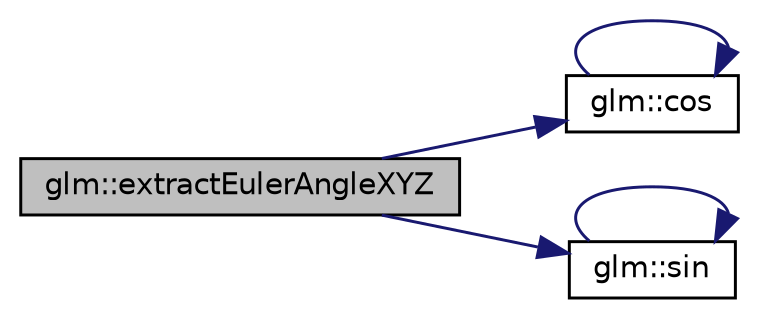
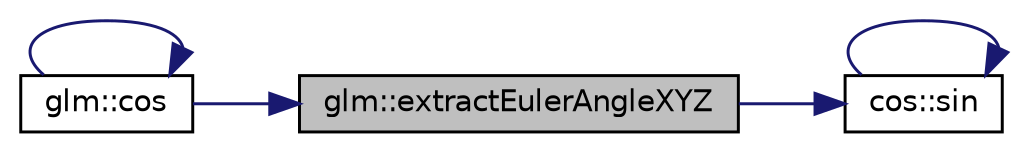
  digraph {
    rankdir=LR
    node [color=black fillcolor=white fontname=Helvetica fontsize=10 shape=record style=filled]
    edge [color=midnightblue fontname=Helvetica fontsize=10 labelfontname=Helvetica labelfontsize=10 style=solid]
    n1 [fillcolor=grey75 fontcolor=black height=0.2 label="glm::extractEulerAngleXYZ" width=0.4]
    n2 [height=0.2 label="glm::cos" width=0.4]
-   n3 [height=0.2 label="glm::sin" width=0.4]
-   n1 -> n2
+   n3 [height=0.2 label="cos::sin" width=0.4]
+   n2 -> n1
    n1 -> n3
    n2 -> n2
    n3 -> n3
  }
